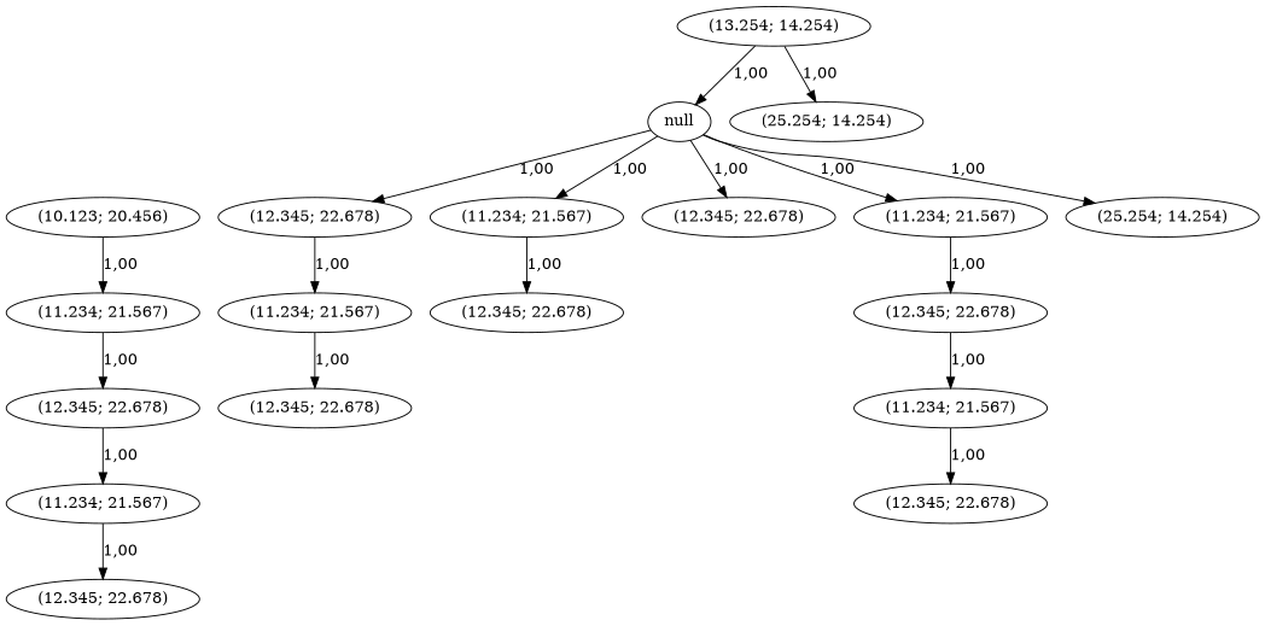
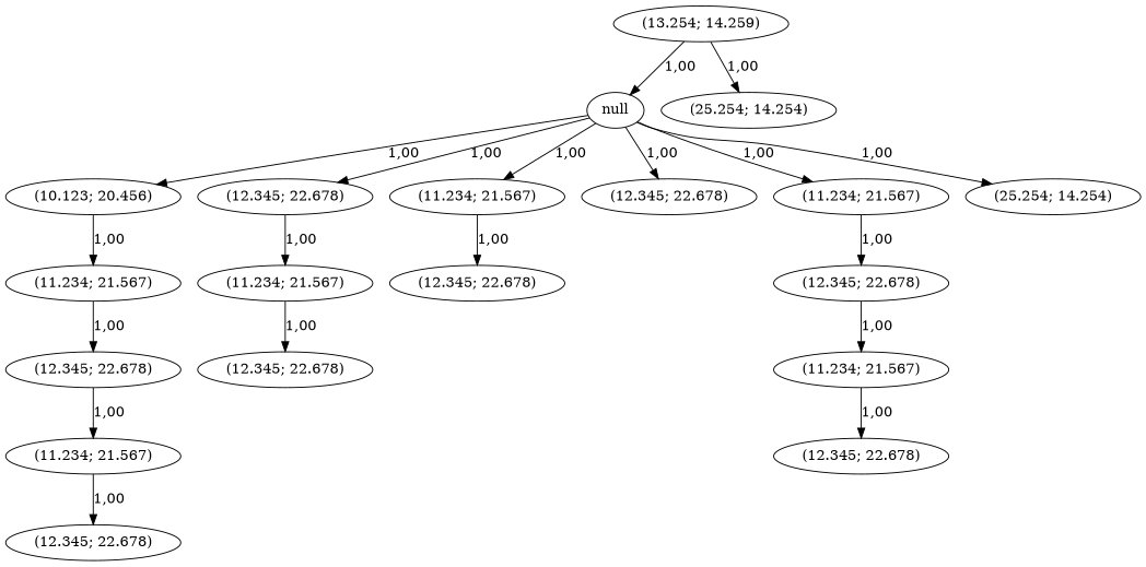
  digraph {
    n1 [label=null]
    n2 [label="(10.123; 20.456)"]
    n3 [label="(12.345; 22.678)"]
    n4 [label="(11.234; 21.567)"]
    n5 [label="(12.345; 22.678)"]
    n6 [label="(11.234; 21.567)"]
    n7 [label="(25.254; 14.254)"]
    n8 [label="(11.234; 21.567)"]
    n9 [label="(11.234; 21.567)"]
    n10 [label="(12.345; 22.678)"]
-   n11 [label="(13.254; 14.254)"]
+   n11 [label="(13.254; 14.259)"]
    n12 [label="(25.254; 14.254)"]
    n13 [label="(12.345; 22.678)"]
    n14 [label="(12.345; 22.678)"]
    n15 [label="(12.345; 22.678)"]
    n16 [label="(11.234; 21.567)"]
    n17 [label="(12.345; 22.678)"]
    n18 [label="(11.234; 21.567)"]
    n19 [label="(12.345; 22.678)"]
+   n1 -> n2 [label="1,00"]
    n1 -> n3 [label="1,00"]
    n1 -> n4 [label="1,00"]
    n1 -> n5 [label="1,00"]
    n1 -> n6 [label="1,00"]
    n1 -> n7 [label="1,00"]
    n2 -> n8 [label="1,00"]
    n3 -> n9 [label="1,00"]
    n4 -> n10 [label="1,00"]
    n6 -> n13 [label="1,00"]
    n8 -> n14 [label="1,00"]
    n9 -> n15 [label="1,00"]
    n11 -> n1 [label="1,00"]
    n11 -> n12 [label="1,00"]
    n13 -> n16 [label="1,00"]
    n14 -> n18 [label="1,00"]
    n16 -> n17 [label="1,00"]
    n18 -> n19 [label="1,00"]
  }
